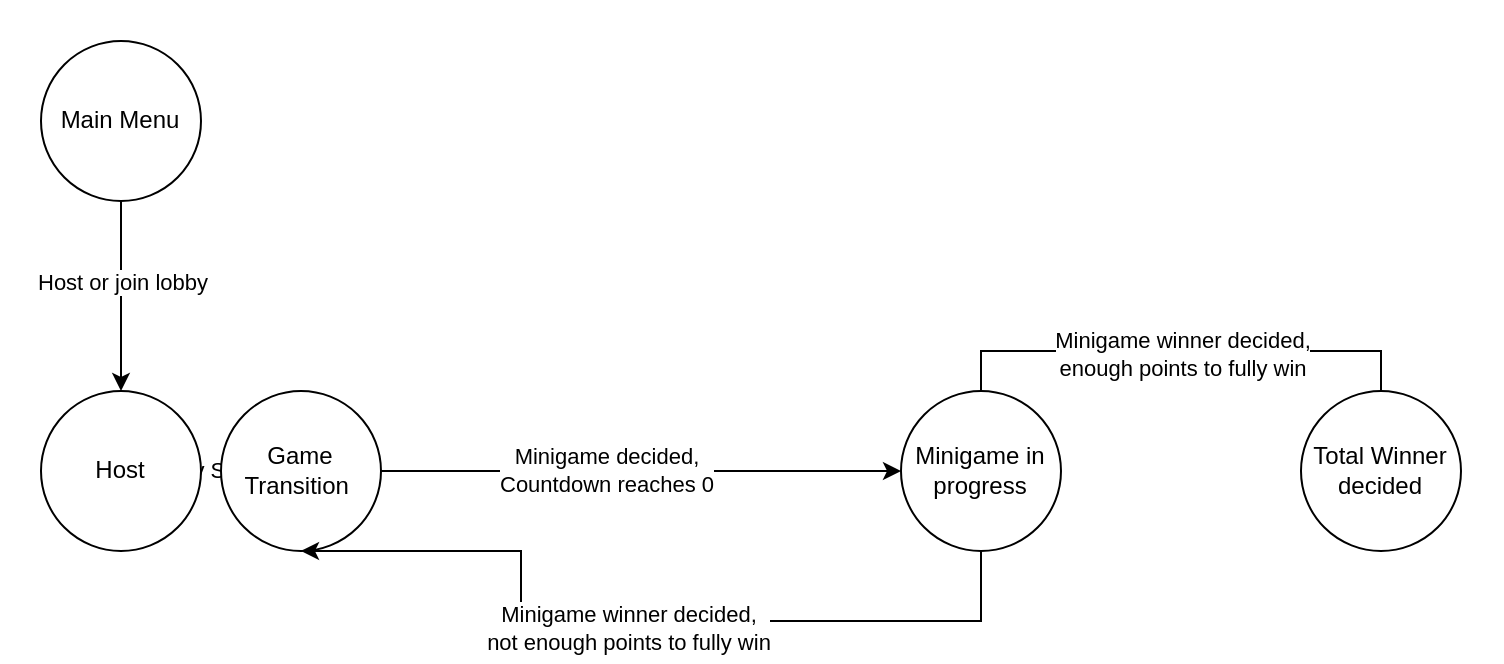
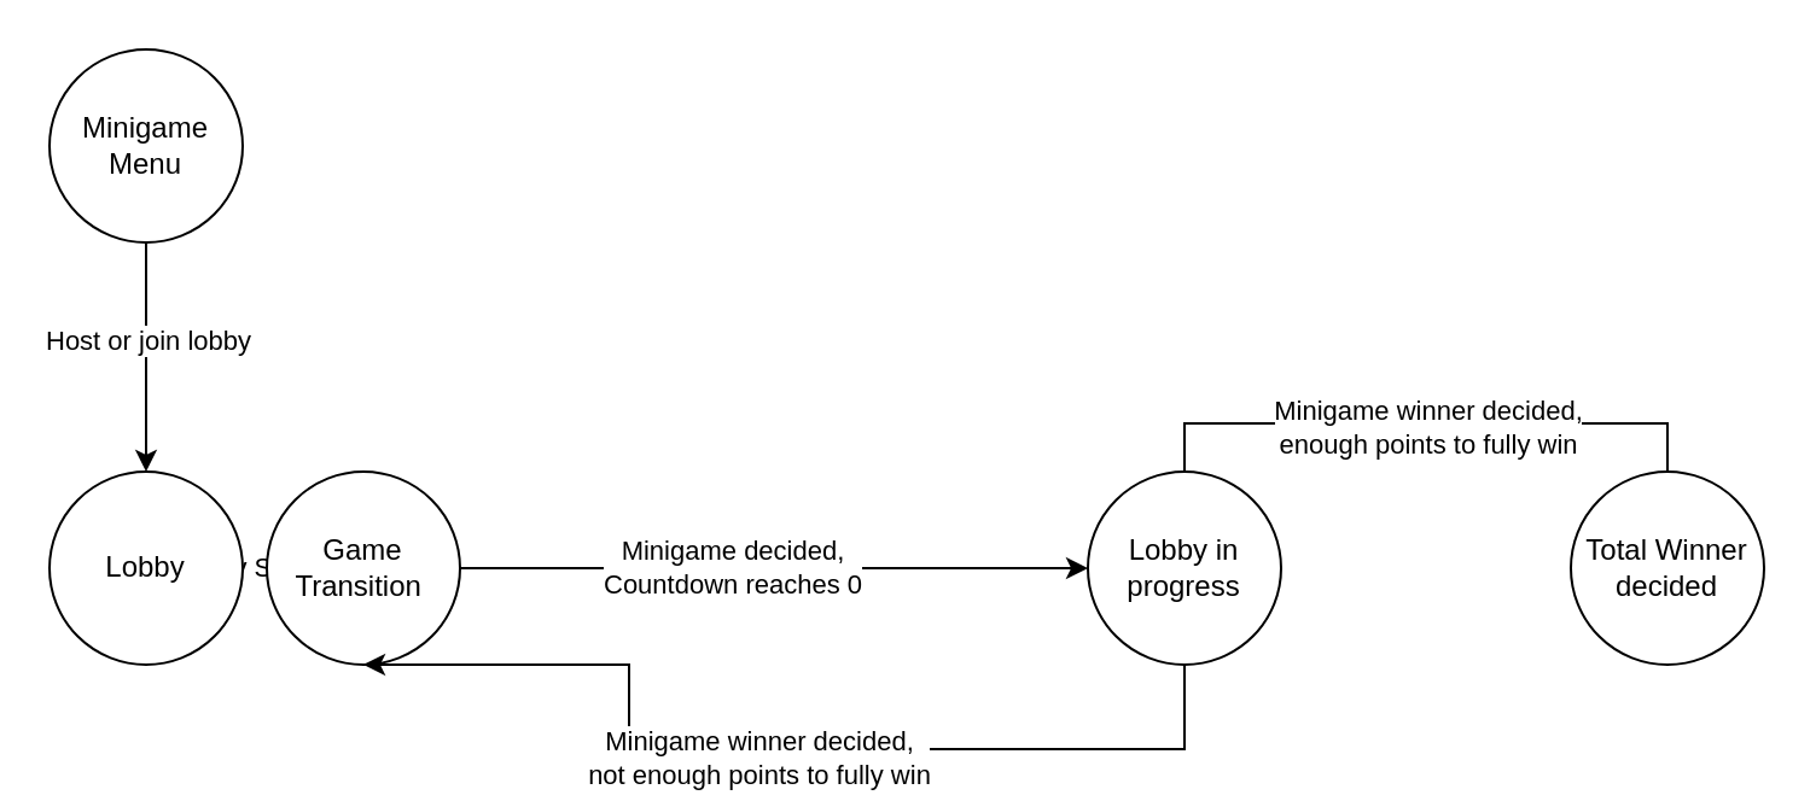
  <mxCell id="0" />
  <mxCell id="1" parent="0" />
- <mxCell id="2" value="Main Menu" style="ellipse;whiteSpace=wrap;html=1;aspect=fixed;" vertex="1" parent="1"><mxGeometry x="20" y="20" width="80" height="80" as="geometry" /></mxCell>
+ <mxCell id="2" value="Minigame Menu" style="ellipse;whiteSpace=wrap;html=1;aspect=fixed;" vertex="1" parent="1"><mxGeometry x="20" y="20" width="80" height="80" as="geometry" /></mxCell>
  <mxCell id="3" style="edgeStyle=orthogonalEdgeStyle;rounded=0;orthogonalLoop=1;jettySize=auto;html=1;exitX=1;exitY=0.5;exitDx=0;exitDy=0;entryX=0;entryY=0.5;entryDx=0;entryDy=0;" edge="1" parent="1" source="5" target="8"><mxGeometry relative="1" as="geometry" /></mxCell>
  <mxCell id="4" value="Lobby Started" style="edgeLabel;html=1;align=center;verticalAlign=middle;resizable=0;points=[];" vertex="1" connectable="0" parent="3"><mxGeometry x="-0.037" y="1" relative="1" as="geometry"><mxPoint as="offset" /></mxGeometry></mxCell>
- <mxCell id="5" value="Host" style="ellipse;whiteSpace=wrap;html=1;aspect=fixed;" vertex="1" parent="1"><mxGeometry x="20" y="195" width="80" height="80" as="geometry" /></mxCell>
+ <mxCell id="5" value="Lobby" style="ellipse;whiteSpace=wrap;html=1;aspect=fixed;" vertex="1" parent="1"><mxGeometry x="20" y="195" width="80" height="80" as="geometry" /></mxCell>
  <mxCell id="6" style="edgeStyle=orthogonalEdgeStyle;rounded=0;orthogonalLoop=1;jettySize=auto;html=1;exitX=1;exitY=0.5;exitDx=0;exitDy=0;entryX=0;entryY=0.5;entryDx=0;entryDy=0;" edge="1" parent="1" source="8" target="13"><mxGeometry relative="1" as="geometry" /></mxCell>
  <mxCell id="7" value="Minigame decided,&lt;br&gt;Countdown reaches 0" style="edgeLabel;html=1;align=center;verticalAlign=middle;resizable=0;points=[];" vertex="1" connectable="0" parent="6"><mxGeometry x="-0.137" y="1" relative="1" as="geometry"><mxPoint as="offset" /></mxGeometry></mxCell>
  <mxCell id="8" value="Game Transition&amp;nbsp;" style="ellipse;whiteSpace=wrap;html=1;aspect=fixed;" vertex="1" parent="1"><mxGeometry x="110" y="195" width="80" height="80" as="geometry" /></mxCell>
  <mxCell id="9" style="edgeStyle=orthogonalEdgeStyle;rounded=0;orthogonalLoop=1;jettySize=auto;html=1;exitX=0.5;exitY=1;exitDx=0;exitDy=0;entryX=0.5;entryY=1;entryDx=0;entryDy=0;" edge="1" parent="1" source="13" target="8"><mxGeometry relative="1" as="geometry"><Array as="points"><mxPoint x="490" y="310" /><mxPoint x="260" y="310" /></Array></mxGeometry></mxCell>
  <mxCell id="10" value="Minigame winner decided,&lt;br&gt;not enough points to fully win" style="edgeLabel;html=1;align=center;verticalAlign=middle;resizable=0;points=[];" vertex="1" connectable="0" parent="9"><mxGeometry x="0.035" y="3" relative="1" as="geometry"><mxPoint as="offset" /></mxGeometry></mxCell>
  <mxCell id="11" style="edgeStyle=orthogonalEdgeStyle;rounded=0;orthogonalLoop=1;jettySize=auto;html=1;exitX=0.5;exitY=0;exitDx=0;exitDy=0;entryX=0.5;entryY=0;entryDx=0;entryDy=0;endArrow=none;" edge="1" parent="1" source="13" target="14"><mxGeometry relative="1" as="geometry" /></mxCell>
  <mxCell id="12" value="Minigame winner decided,&lt;br&gt;enough points to fully win" style="edgeLabel;html=1;align=center;verticalAlign=middle;resizable=0;points=[];" vertex="1" connectable="0" parent="11"><mxGeometry x="-0.06" y="-1" relative="1" as="geometry"><mxPoint x="7" as="offset" /></mxGeometry></mxCell>
- <mxCell id="13" value="Minigame in progress" style="ellipse;whiteSpace=wrap;html=1;aspect=fixed;" vertex="1" parent="1"><mxGeometry x="450" y="195" width="80" height="80" as="geometry" /></mxCell>
+ <mxCell id="13" value="Lobby in progress" style="ellipse;whiteSpace=wrap;html=1;aspect=fixed;" vertex="1" parent="1"><mxGeometry x="450" y="195" width="80" height="80" as="geometry" /></mxCell>
  <mxCell id="14" value="Total Winner decided" style="ellipse;whiteSpace=wrap;html=1;aspect=fixed;" vertex="1" parent="1"><mxGeometry x="650" y="195" width="80" height="80" as="geometry" /></mxCell>
  <mxCell id="15" value="" style="endArrow=classic;html=1;rounded=0;exitX=0.5;exitY=1;exitDx=0;exitDy=0;entryX=0.5;entryY=0;entryDx=0;entryDy=0;" edge="1" parent="1" source="2" target="5"><mxGeometry width="50" height="50" relative="1" as="geometry"><mxPoint x="380" y="200" as="sourcePoint" /><mxPoint x="430" y="150" as="targetPoint" /></mxGeometry></mxCell>
  <mxCell id="16" value="Host or join lobby" style="edgeLabel;html=1;align=center;verticalAlign=middle;resizable=0;points=[];" vertex="1" connectable="0" parent="15"><mxGeometry x="-0.011" y="1" relative="1" as="geometry"><mxPoint x="-1" y="-7" as="offset" /></mxGeometry></mxCell>
